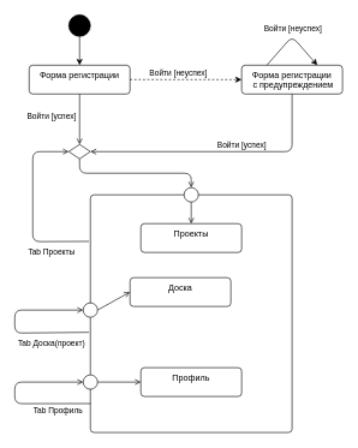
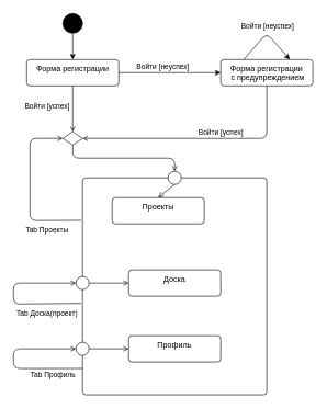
  <mxCell id="0" />
  <mxCell id="1" parent="0" />
  <mxCell id="2" value="" style="ellipse;fillColor=strokeColor;html=1;" vertex="1" parent="1"><mxGeometry x="95" y="20" width="30" height="30" as="geometry" /></mxCell>
  <mxCell id="3" value="Форма регистрации" style="html=1;align=center;verticalAlign=top;rounded=1;absoluteArcSize=1;arcSize=10;dashed=0;whiteSpace=wrap;" vertex="1" parent="1"><mxGeometry x="40" y="90" width="140" height="40" as="geometry" /></mxCell>
  <mxCell id="4" value="" style="endArrow=classic;html=1;rounded=0;exitX=0.5;exitY=1;exitDx=0;exitDy=0;entryX=0.5;entryY=0;entryDx=0;entryDy=0;" edge="1" parent="1" source="2" target="3"><mxGeometry width="50" height="50" relative="1" as="geometry"><mxPoint x="345" y="170" as="sourcePoint" /><mxPoint x="395" y="120" as="targetPoint" /></mxGeometry></mxCell>
  <mxCell id="5" value="Форма регистрации&lt;br&gt;&amp;nbsp;с предупреждением" style="html=1;align=center;verticalAlign=top;rounded=1;absoluteArcSize=1;arcSize=10;dashed=0;whiteSpace=wrap;" vertex="1" parent="1"><mxGeometry x="335" y="90" width="140" height="40" as="geometry" /></mxCell>
- <mxCell id="6" value="" style="endArrow=classic;html=1;rounded=0;exitX=1;exitY=0.5;exitDx=0;exitDy=0;entryX=0;entryY=0.5;entryDx=0;entryDy=0;dashed=1;" edge="1" parent="1" source="3" target="5"><mxGeometry width="50" height="50" relative="1" as="geometry"><mxPoint x="120" y="60" as="sourcePoint" /><mxPoint x="120" y="100" as="targetPoint" /></mxGeometry></mxCell>
+ <mxCell id="6" value="" style="endArrow=classic;html=1;rounded=0;exitX=1;exitY=0.5;exitDx=0;exitDy=0;entryX=0;entryY=0.5;entryDx=0;entryDy=0;" edge="1" parent="1" source="3" target="5"><mxGeometry width="50" height="50" relative="1" as="geometry"><mxPoint x="120" y="60" as="sourcePoint" /><mxPoint x="120" y="100" as="targetPoint" /></mxGeometry></mxCell>
  <mxCell id="7" value="Войти [неуспех]" style="edgeLabel;html=1;align=center;verticalAlign=middle;resizable=0;points=[];" vertex="1" connectable="0" parent="6"><mxGeometry x="-0.142" relative="1" as="geometry"><mxPoint y="-10" as="offset" /></mxGeometry></mxCell>
  <mxCell id="8" value="" style="html=1;align=center;verticalAlign=top;rounded=1;absoluteArcSize=1;arcSize=10;dashed=0;whiteSpace=wrap;" vertex="1" parent="1"><mxGeometry x="125" y="270" width="280" height="330" as="geometry" /></mxCell>
  <mxCell id="9" value="" style="endArrow=classic;html=1;rounded=1;exitX=0.25;exitY=0;exitDx=0;exitDy=0;entryX=0.75;entryY=0;entryDx=0;entryDy=0;curved=0;" edge="1" parent="1" source="5" target="5"><mxGeometry width="50" height="50" relative="1" as="geometry"><mxPoint x="190" y="120" as="sourcePoint" /><mxPoint x="345" y="120" as="targetPoint" /><Array as="points"><mxPoint x="405" y="50" /></Array></mxGeometry></mxCell>
  <mxCell id="10" value="Войти [неуспех]" style="edgeLabel;html=1;align=center;verticalAlign=middle;resizable=0;points=[];" vertex="1" connectable="0" parent="9"><mxGeometry x="-0.142" relative="1" as="geometry"><mxPoint x="5" y="-16" as="offset" /></mxGeometry></mxCell>
- <mxCell id="11" value="Доска" style="html=1;align=center;verticalAlign=top;rounded=1;absoluteArcSize=1;arcSize=10;dashed=0;whiteSpace=wrap;" vertex="1" parent="1"><mxGeometry x="180" y="385" width="140" height="40" as="geometry" /></mxCell>
- <mxCell id="12" value="Проекты" style="html=1;align=center;verticalAlign=top;rounded=1;absoluteArcSize=1;arcSize=10;dashed=0;whiteSpace=wrap;" vertex="1" parent="1"><mxGeometry x="195" y="310" width="140" height="40" as="geometry" /></mxCell>
+ <mxCell id="11" value="Доска" style="html=1;align=center;verticalAlign=top;rounded=1;absoluteArcSize=1;arcSize=10;dashed=0;whiteSpace=wrap;" vertex="1" parent="1"><mxGeometry x="195" y="410" width="140" height="40" as="geometry" /></mxCell>
+ <mxCell id="12" value="Проекты" style="html=1;align=center;verticalAlign=top;rounded=1;absoluteArcSize=1;arcSize=10;dashed=0;whiteSpace=wrap;" vertex="1" parent="1"><mxGeometry x="170" y="300" width="140" height="40" as="geometry" /></mxCell>
  <mxCell id="13" value="Профиль" style="html=1;align=center;verticalAlign=top;rounded=1;absoluteArcSize=1;arcSize=10;dashed=0;whiteSpace=wrap;" vertex="1" parent="1"><mxGeometry x="195" y="510" width="140" height="40" as="geometry" /></mxCell>
  <mxCell id="14" value="" style="endArrow=open;html=1;rounded=0;align=center;verticalAlign=top;endFill=0;labelBackgroundColor=none;endSize=6;exitX=0.5;exitY=1;exitDx=0;exitDy=0;entryX=0.5;entryY=0;entryDx=0;entryDy=0;" edge="1" target="15" parent="1" source="3"><mxGeometry relative="1" as="geometry"><mxPoint x="55" y="170" as="sourcePoint" /><mxPoint x="105" y="210" as="targetPoint" /></mxGeometry></mxCell>
  <mxCell id="15" value="" style="rhombus;whiteSpace=wrap;html=1;" vertex="1" parent="1"><mxGeometry x="95" y="200" width="30" height="20" as="geometry" /></mxCell>
  <mxCell id="16" value="" style="ellipse;whiteSpace=wrap;html=1;" vertex="1" parent="1"><mxGeometry x="255" y="260" width="20" height="20" as="geometry" /></mxCell>
  <mxCell id="17" value="" style="endArrow=open;html=1;rounded=1;exitX=-0.007;exitY=0.196;exitDx=0;exitDy=0;entryX=0;entryY=0.5;entryDx=0;entryDy=0;curved=0;exitPerimeter=0;endFill=0;" edge="1" parent="1" source="8" target="15"><mxGeometry width="50" height="50" relative="1" as="geometry"><mxPoint x="380" y="140" as="sourcePoint" /><mxPoint x="450" y="140" as="targetPoint" /><Array as="points"><mxPoint x="45" y="335" /><mxPoint x="45" y="210" /></Array></mxGeometry></mxCell>
  <mxCell id="18" value="Tab Проекты" style="edgeLabel;html=1;align=center;verticalAlign=middle;resizable=0;points=[];" vertex="1" connectable="0" parent="17"><mxGeometry x="-0.142" relative="1" as="geometry"><mxPoint x="25" y="45" as="offset" /></mxGeometry></mxCell>
  <mxCell id="19" value="Войти [успех]" style="edgeLabel;html=1;align=center;verticalAlign=middle;resizable=0;points=[];" vertex="1" connectable="0" parent="1"><mxGeometry x="70" y="160" as="geometry" /></mxCell>
  <mxCell id="20" value="" style="endArrow=open;html=1;rounded=1;align=center;verticalAlign=top;endFill=0;labelBackgroundColor=none;endSize=6;exitX=0.5;exitY=1;exitDx=0;exitDy=0;curved=0;entryX=1;entryY=0.5;entryDx=0;entryDy=0;" edge="1" parent="1" source="5" target="15"><mxGeometry relative="1" as="geometry"><mxPoint x="120" y="140" as="sourcePoint" /><mxPoint x="150" y="210" as="targetPoint" /><Array as="points"><mxPoint x="405" y="210" /></Array></mxGeometry></mxCell>
  <mxCell id="21" value="" style="endArrow=open;html=1;rounded=1;align=center;verticalAlign=top;endFill=0;labelBackgroundColor=none;endSize=6;exitX=0.5;exitY=1;exitDx=0;exitDy=0;curved=0;entryX=0.5;entryY=0;entryDx=0;entryDy=0;" edge="1" parent="1" source="15" target="16"><mxGeometry relative="1" as="geometry"><mxPoint x="415" y="140" as="sourcePoint" /><mxPoint x="135" y="220" as="targetPoint" /><Array as="points"><mxPoint x="110" y="240" /><mxPoint x="265" y="240" /></Array></mxGeometry></mxCell>
  <mxCell id="22" value="Войти [успех]" style="edgeLabel;html=1;align=center;verticalAlign=middle;resizable=0;points=[];" vertex="1" connectable="0" parent="1"><mxGeometry x="334" y="200" as="geometry" /></mxCell>
  <mxCell id="23" value="" style="ellipse;whiteSpace=wrap;html=1;" vertex="1" parent="1"><mxGeometry x="115" y="420" width="20" height="20" as="geometry" /></mxCell>
  <mxCell id="24" value="" style="ellipse;whiteSpace=wrap;html=1;" vertex="1" parent="1"><mxGeometry x="115" y="520" width="20" height="20" as="geometry" /></mxCell>
  <mxCell id="25" value="" style="endArrow=open;html=1;rounded=1;exitX=0.001;exitY=0.848;exitDx=0;exitDy=0;entryX=0;entryY=0.5;entryDx=0;entryDy=0;curved=0;exitPerimeter=0;endFill=0;" edge="1" parent="1" target="24"><mxGeometry width="50" height="50" relative="1" as="geometry"><mxPoint x="125.28" y="559.84" as="sourcePoint" /><mxPoint x="67" y="450" as="targetPoint" /><Array as="points"><mxPoint x="20" y="560" /><mxPoint x="20" y="530" /></Array></mxGeometry></mxCell>
  <mxCell id="26" value="Tab Профиль" style="edgeLabel;html=1;align=center;verticalAlign=middle;resizable=0;points=[];" vertex="1" connectable="0" parent="25"><mxGeometry x="-0.142" relative="1" as="geometry"><mxPoint x="53" y="10" as="offset" /></mxGeometry></mxCell>
  <mxCell id="27" value="" style="endArrow=open;html=1;rounded=1;entryX=0;entryY=0.5;entryDx=0;entryDy=0;curved=0;endFill=0;exitX=-0.007;exitY=0.527;exitDx=0;exitDy=0;exitPerimeter=0;" edge="1" parent="1" target="23"><mxGeometry width="50" height="50" relative="1" as="geometry"><mxPoint x="123.04" y="460.91" as="sourcePoint" /><mxPoint x="115" y="432" as="targetPoint" /><Array as="points"><mxPoint x="20" y="462" /><mxPoint x="20" y="430" /></Array></mxGeometry></mxCell>
  <mxCell id="28" value="Tab Доска(проект)" style="edgeLabel;html=1;align=center;verticalAlign=middle;resizable=0;points=[];" vertex="1" connectable="0" parent="27"><mxGeometry x="-0.142" relative="1" as="geometry"><mxPoint x="46" y="15" as="offset" /></mxGeometry></mxCell>
  <mxCell id="29" value="" style="endArrow=open;html=1;rounded=1;align=center;verticalAlign=top;endFill=0;labelBackgroundColor=none;endSize=6;exitX=0.5;exitY=1;exitDx=0;exitDy=0;curved=0;entryX=0.5;entryY=0;entryDx=0;entryDy=0;" edge="1" parent="1" source="16" target="12"><mxGeometry relative="1" as="geometry"><mxPoint x="120" y="230" as="sourcePoint" /><mxPoint x="275" y="270" as="targetPoint" /></mxGeometry></mxCell>
  <mxCell id="30" value="" style="endArrow=open;html=1;rounded=1;align=center;verticalAlign=top;endFill=0;labelBackgroundColor=none;endSize=6;exitX=1;exitY=0.5;exitDx=0;exitDy=0;curved=0;entryX=0;entryY=0.5;entryDx=0;entryDy=0;" edge="1" parent="1" source="23" target="11"><mxGeometry relative="1" as="geometry"><mxPoint x="275" y="290" as="sourcePoint" /><mxPoint x="275" y="320" as="targetPoint" /></mxGeometry></mxCell>
  <mxCell id="31" value="" style="endArrow=open;html=1;rounded=1;align=center;verticalAlign=top;endFill=0;labelBackgroundColor=none;endSize=6;exitX=1;exitY=0.5;exitDx=0;exitDy=0;curved=0;entryX=0;entryY=0.5;entryDx=0;entryDy=0;" edge="1" parent="1" source="24" target="13"><mxGeometry relative="1" as="geometry"><mxPoint x="145" y="440" as="sourcePoint" /><mxPoint x="205" y="440" as="targetPoint" /></mxGeometry></mxCell>
